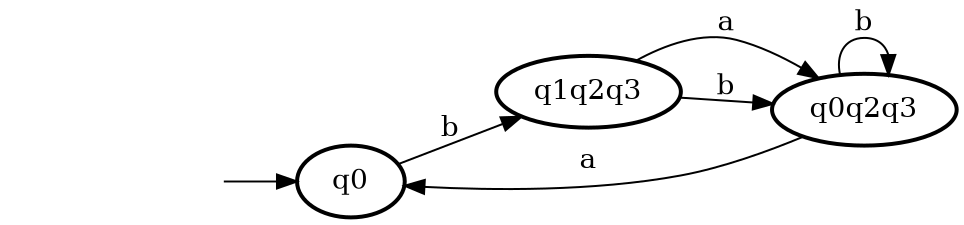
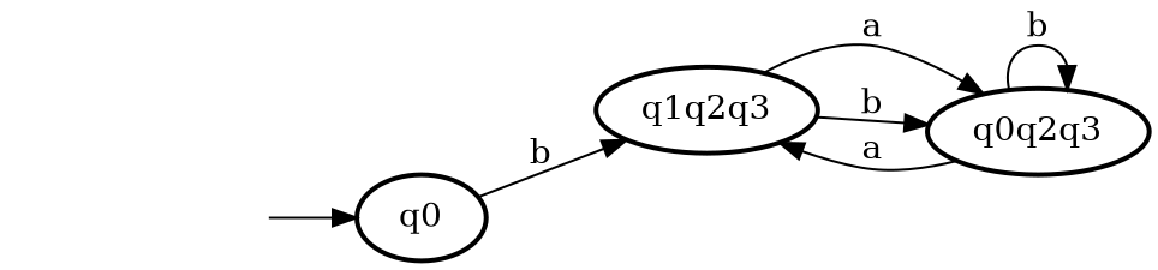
  digraph {
    rankdir=LR
    node [penwidth=2]
    _invisible [style=invis penwidth=""]
    q0
    q1q2q3
    q0q2q3
    _invisible -> q0
    q0 -> q1q2q3 [label=b]
    q1q2q3 -> q0q2q3 [label=a]
    q1q2q3 -> q0q2q3 [label=b]
-   q0q2q3 -> q0 [label=a]
+   q0q2q3 -> q1q2q3 [label=a]
    q0q2q3 -> q0q2q3 [label=b]
  }
